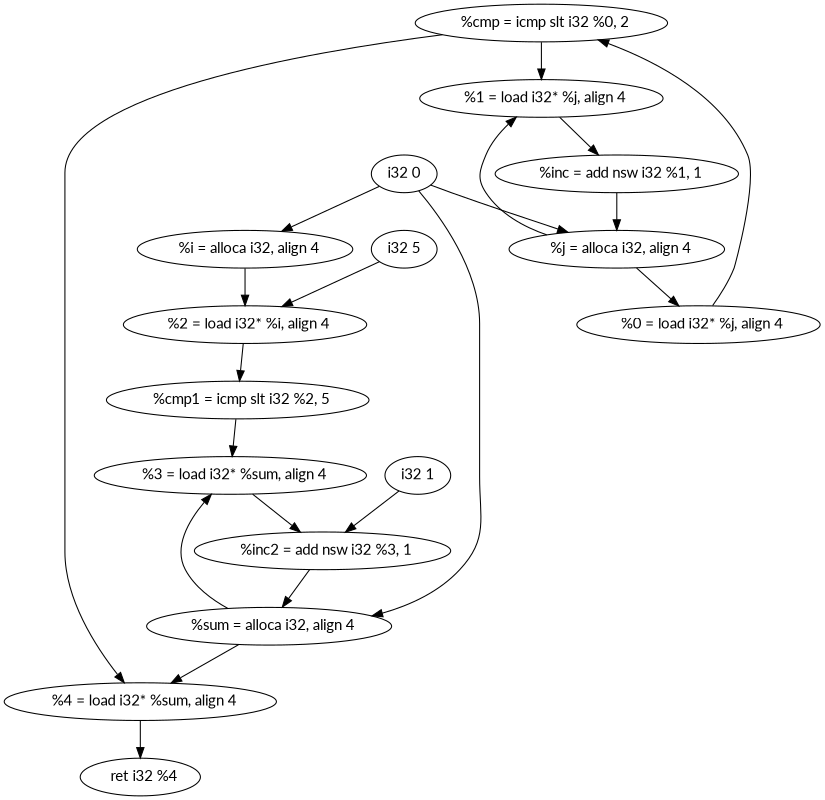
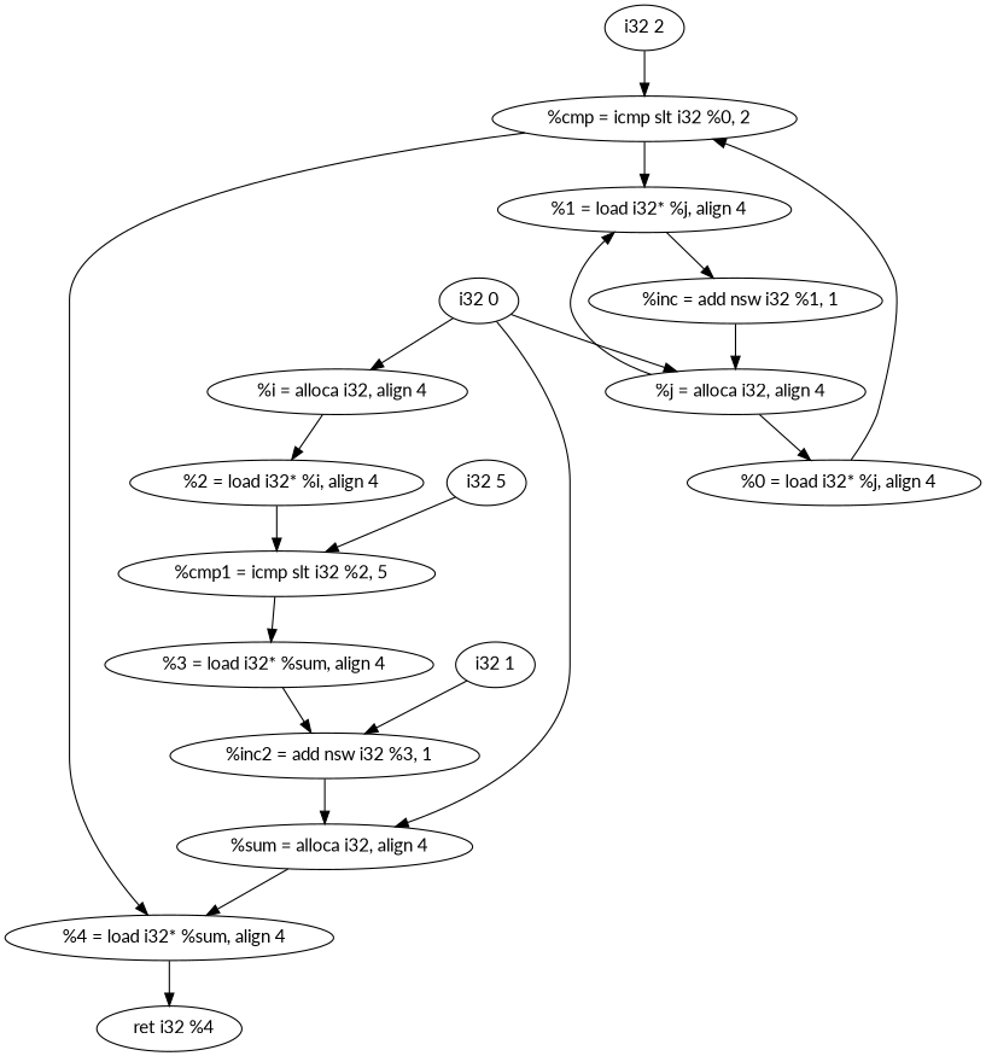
  digraph {
    fontname=Lato
    node [fontname=Lato]
    edge [fontname=Lato]
    "  %i = alloca i32, align 4"
    "  %2 = load i32* %i, align 4"
    "  %cmp1 = icmp slt i32 %2, 5"
    "  %j = alloca i32, align 4"
    "  %0 = load i32* %j, align 4"
    "  %1 = load i32* %j, align 4"
    "  %cmp = icmp slt i32 %0, 2"
    "  %inc = add nsw i32 %1, 1"
    "  %sum = alloca i32, align 4"
    "  %4 = load i32* %sum, align 4"
    "  %3 = load i32* %sum, align 4"
    "  ret i32 %4"
    "  %inc2 = add nsw i32 %3, 1"
    "i32 0"
+   "i32 2"
    "i32 1"
    "i32 5"
    "  %i = alloca i32, align 4" -> "  %2 = load i32* %i, align 4"
    "  %2 = load i32* %i, align 4" -> "  %cmp1 = icmp slt i32 %2, 5"
    "  %cmp1 = icmp slt i32 %2, 5" -> "  %3 = load i32* %sum, align 4"
    "  %j = alloca i32, align 4" -> "  %0 = load i32* %j, align 4"
    "  %j = alloca i32, align 4" -> "  %1 = load i32* %j, align 4"
    "  %0 = load i32* %j, align 4" -> "  %cmp = icmp slt i32 %0, 2"
    "  %1 = load i32* %j, align 4" -> "  %inc = add nsw i32 %1, 1"
    "  %cmp = icmp slt i32 %0, 2" -> "  %1 = load i32* %j, align 4"
    "  %cmp = icmp slt i32 %0, 2" -> "  %4 = load i32* %sum, align 4"
    "  %inc = add nsw i32 %1, 1" -> "  %j = alloca i32, align 4"
    "  %sum = alloca i32, align 4" -> "  %4 = load i32* %sum, align 4"
-   "  %sum = alloca i32, align 4" -> "  %3 = load i32* %sum, align 4"
    "  %4 = load i32* %sum, align 4" -> "  ret i32 %4"
    "  %3 = load i32* %sum, align 4" -> "  %inc2 = add nsw i32 %3, 1"
    "  %inc2 = add nsw i32 %3, 1" -> "  %sum = alloca i32, align 4"
    "i32 0" -> "  %i = alloca i32, align 4"
    "i32 0" -> "  %j = alloca i32, align 4"
    "i32 0" -> "  %sum = alloca i32, align 4"
+   "i32 2" -> "  %cmp = icmp slt i32 %0, 2"
    "i32 1" -> "  %inc2 = add nsw i32 %3, 1"
-   "i32 5" -> "  %2 = load i32* %i, align 4"
+   "i32 5" -> "  %cmp1 = icmp slt i32 %2, 5"
  }
